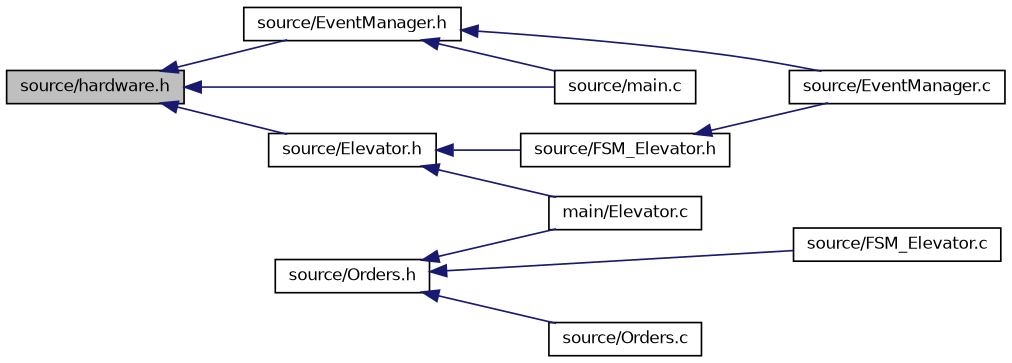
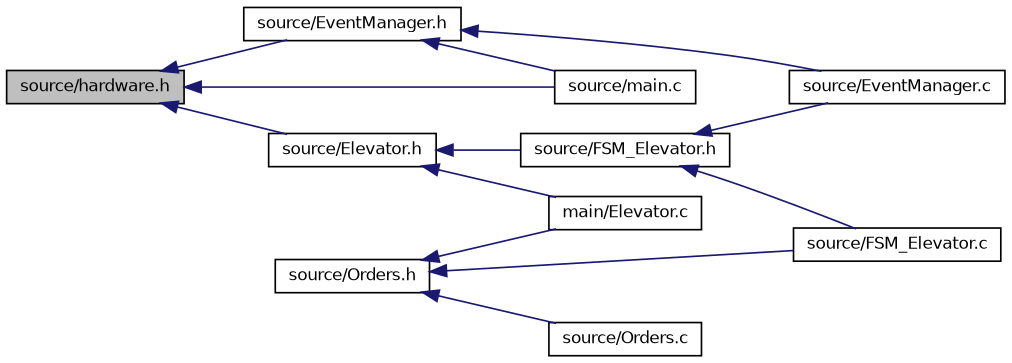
  digraph {
    rankdir=LR
    node [color=black fillcolor=white fontname=Helvetica fontsize=10 shape=record style=filled]
    edge [color=midnightblue dir=back fontname=Helvetica fontsize=10 labelfontname=Helvetica labelfontsize=10 style=solid]
    n1 [fillcolor=grey75 fontcolor=black height=0.2 label="source/hardware.h" width=0.4]
    n2 [height=0.2 label="source/Elevator.h" width=0.4]
    n3 [height=0.2 label="source/EventManager.h" width=0.4]
    n4 [height=0.2 label="source/main.c" width=0.4]
    n5 [height=0.2 label="main/Elevator.c" width=0.4]
    n6 [height=0.2 label="source/FSM_Elevator.h" width=0.4]
    n7 [height=0.2 label="source/EventManager.c" width=0.4]
    n8 [height=0.2 label="source/Orders.h" width=0.4]
    n9 [height=0.2 label="source/FSM_Elevator.c" width=0.4]
    n10 [height=0.2 label="source/Orders.c" width=0.4]
    n1 -> n2
    n1 -> n3
    n1 -> n4
    n2 -> n5
    n2 -> n6
    n3 -> n4
    n3 -> n7
    n6 -> n7
+   n6 -> n9
    n8 -> n5
    n8 -> n9
    n8 -> n10
  }
